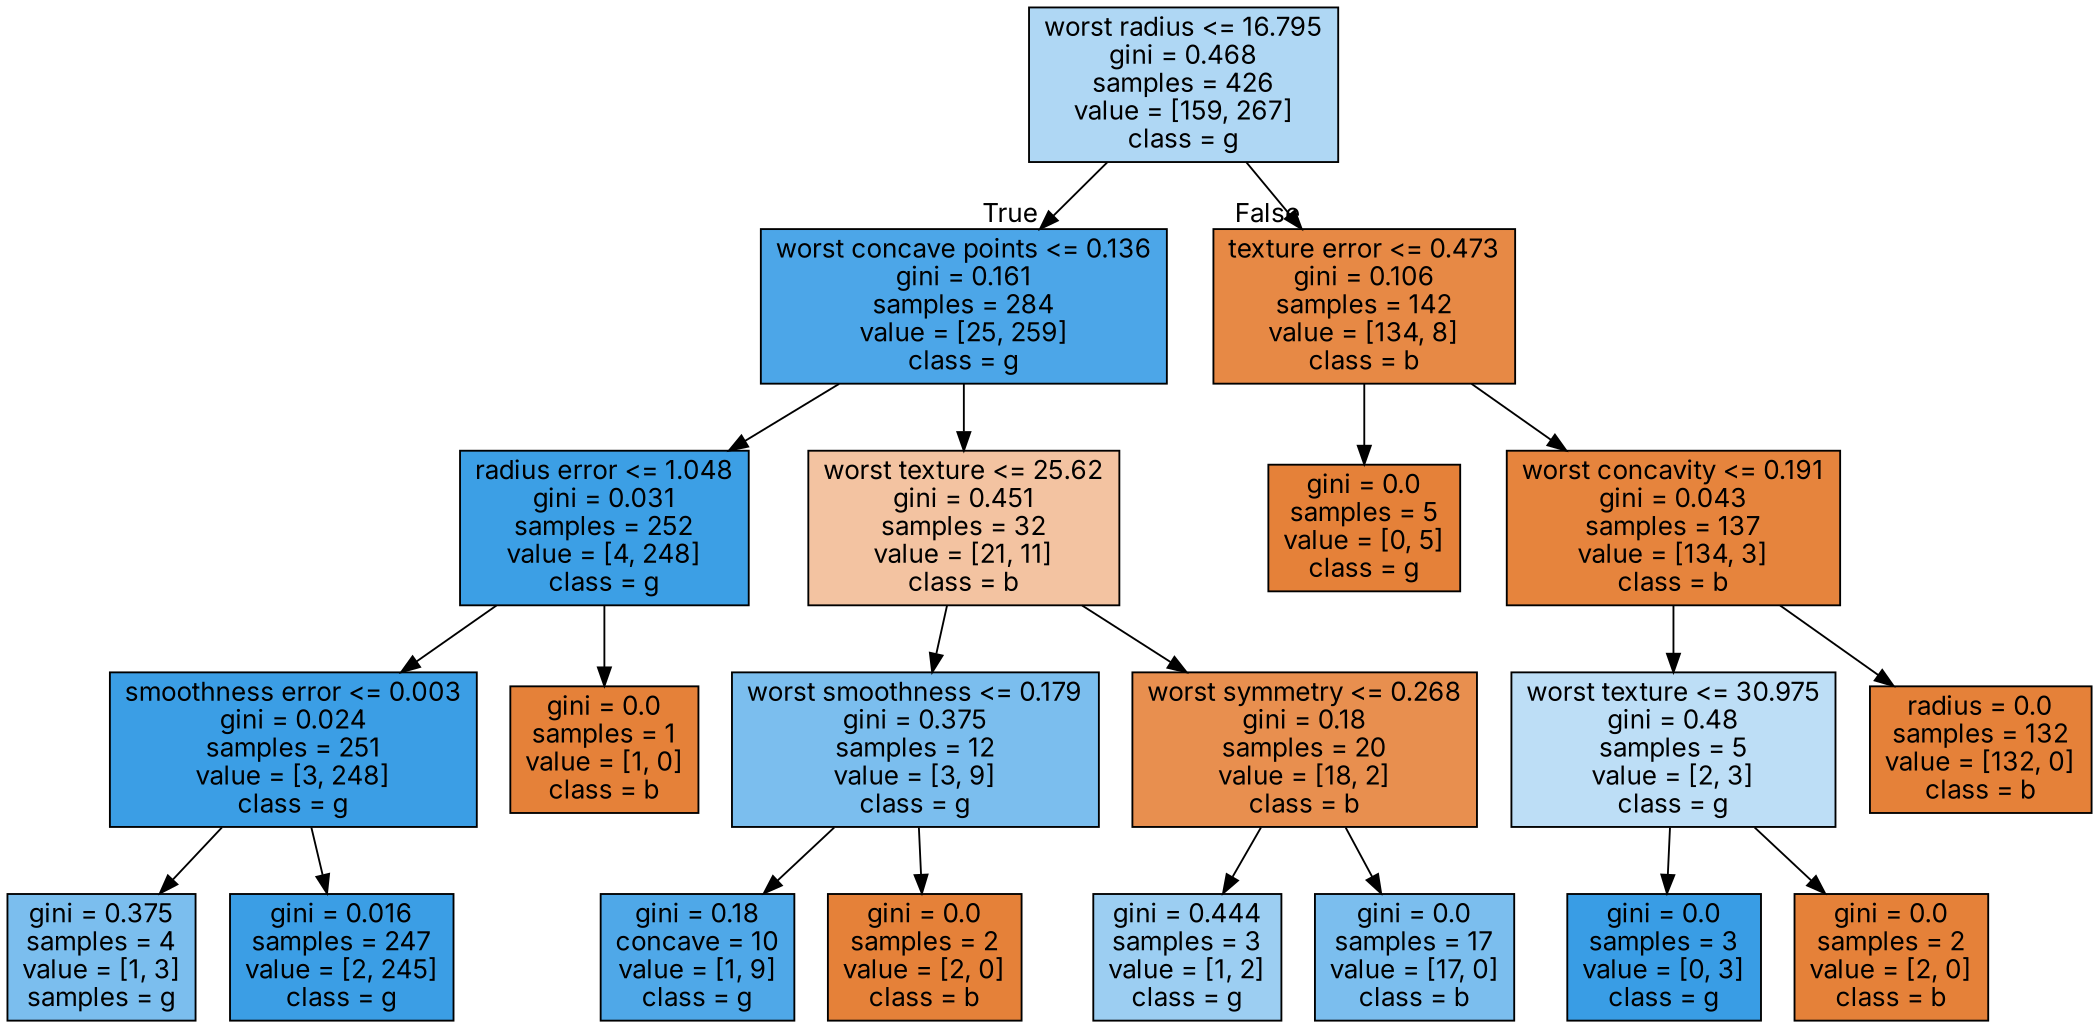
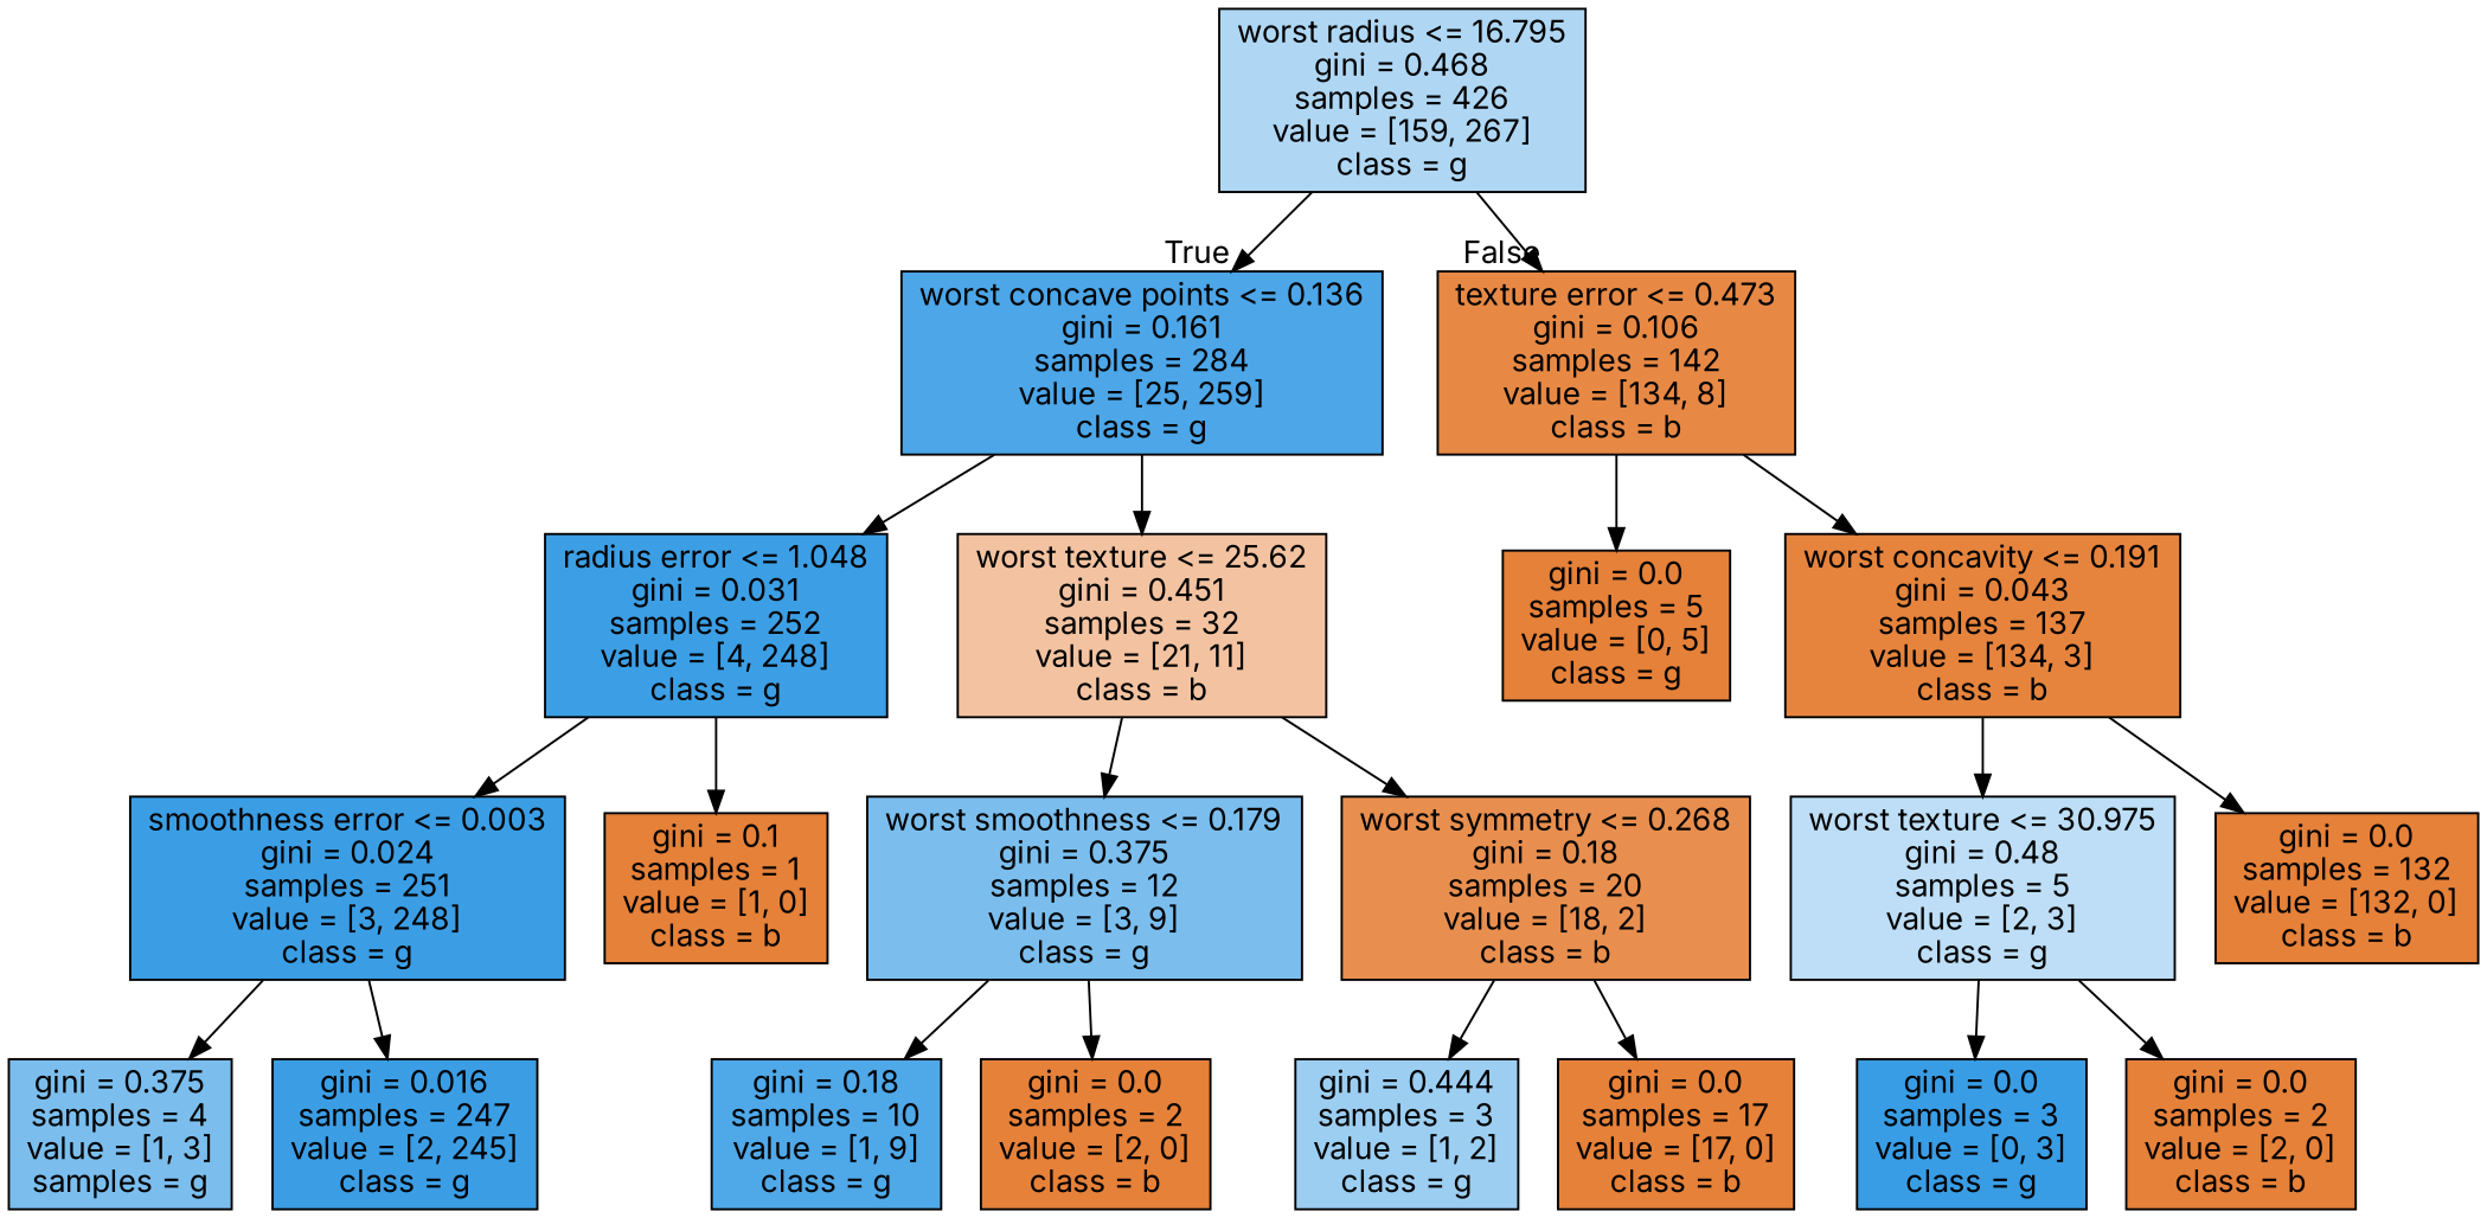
  digraph {
    fontname=Inter
    node [color=black fillcolor="#e58139" fontname=Inter shape=box style=filled]
    edge [fontname=Inter]
    n1 [fillcolor="#afd7f4" label="worst radius <= 16.795\ngini = 0.468\nsamples = 426\nvalue = [159, 267]\nclass = g"]
    n2 [fillcolor="#4ca6e8" label="worst concave points <= 0.136\ngini = 0.161\nsamples = 284\nvalue = [25, 259]\nclass = g"]
    n3 [fillcolor="#e78945" label="texture error <= 0.473\ngini = 0.106\nsamples = 142\nvalue = [134, 8]\nclass = b"]
    n4 [fillcolor="#3c9fe5" label="radius error <= 1.048\ngini = 0.031\nsamples = 252\nvalue = [4, 248]\nclass = g"]
    n5 [fillcolor="#f3c3a1" label="worst texture <= 25.62\ngini = 0.451\nsamples = 32\nvalue = [21, 11]\nclass = b"]
    n6 [label="gini = 0.0\nsamples = 5\nvalue = [0, 5]\nclass = g"]
    n7 [fillcolor="#e6843d" label="worst concavity <= 0.191\ngini = 0.043\nsamples = 137\nvalue = [134, 3]\nclass = b"]
    n8 [fillcolor="#3b9ee5" label="smoothness error <= 0.003\ngini = 0.024\nsamples = 251\nvalue = [3, 248]\nclass = g"]
-   n9 [label="gini = 0.0\nsamples = 1\nvalue = [1, 0]\nclass = b"]
+   n9 [label="gini = 0.1\nsamples = 1\nvalue = [1, 0]\nclass = b"]
    n10 [fillcolor="#7bbeee" label="worst smoothness <= 0.179\ngini = 0.375\nsamples = 12\nvalue = [3, 9]\nclass = g"]
    n11 [fillcolor="#e88f4f" label="worst symmetry <= 0.268\ngini = 0.18\nsamples = 20\nvalue = [18, 2]\nclass = b"]
    n12 [fillcolor="#7bbeee" label="gini = 0.375\nsamples = 4\nvalue = [1, 3]\nsamples = g"]
    n13 [fillcolor="#3b9ee5" label="gini = 0.016\nsamples = 247\nvalue = [2, 245]\nclass = g"]
-   n14 [fillcolor="#4fa8e8" label="gini = 0.18\nconcave = 10\nvalue = [1, 9]\nclass = g"]
+   n14 [fillcolor="#4fa8e8" label="gini = 0.18\nsamples = 10\nvalue = [1, 9]\nclass = g"]
    n15 [label="gini = 0.0\nsamples = 2\nvalue = [2, 0]\nclass = b"]
    n16 [fillcolor="#9ccef2" label="gini = 0.444\nsamples = 3\nvalue = [1, 2]\nclass = g"]
-   n17 [fillcolor="#7bbeee" label="gini = 0.0\nsamples = 17\nvalue = [17, 0]\nclass = b"]
+   n17 [label="gini = 0.0\nsamples = 17\nvalue = [17, 0]\nclass = b"]
    n18 [fillcolor="#bddef6" label="worst texture <= 30.975\ngini = 0.48\nsamples = 5\nvalue = [2, 3]\nclass = g"]
-   n19 [label="radius = 0.0\nsamples = 132\nvalue = [132, 0]\nclass = b"]
+   n19 [label="gini = 0.0\nsamples = 132\nvalue = [132, 0]\nclass = b"]
    n20 [fillcolor="#399de5" label="gini = 0.0\nsamples = 3\nvalue = [0, 3]\nclass = g"]
    n21 [label="gini = 0.0\nsamples = 2\nvalue = [2, 0]\nclass = b"]
    n1 -> n2 [headlabel=True labelangle=45 labeldistance=2.5]
    n1 -> n3 [headlabel=False labelangle=-45 labeldistance=2.5]
    n2 -> n4
    n2 -> n5
    n3 -> n6
    n3 -> n7
    n4 -> n8
    n4 -> n9
    n5 -> n10
    n5 -> n11
    n7 -> n18
    n7 -> n19
    n8 -> n12
    n8 -> n13
    n10 -> n14
    n10 -> n15
    n11 -> n16
    n11 -> n17
    n18 -> n20
    n18 -> n21
  }
